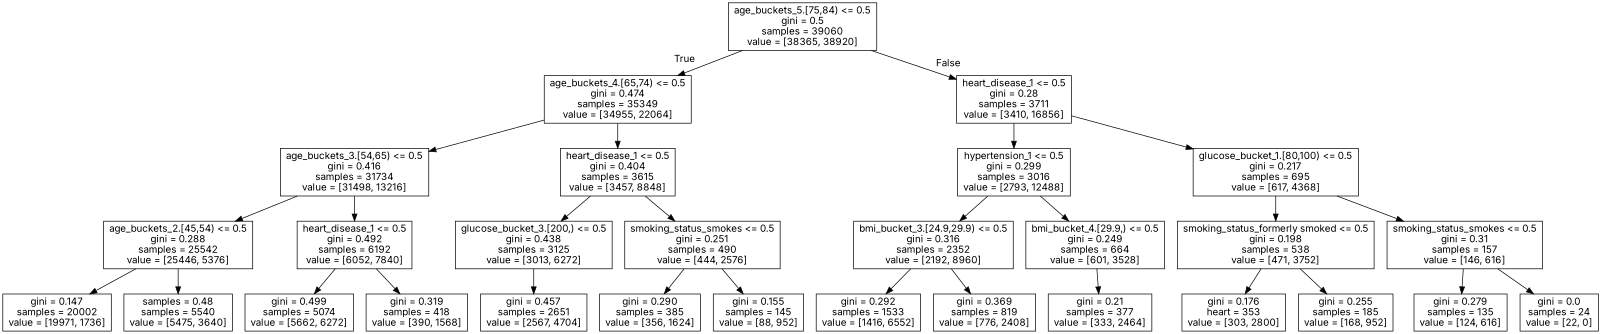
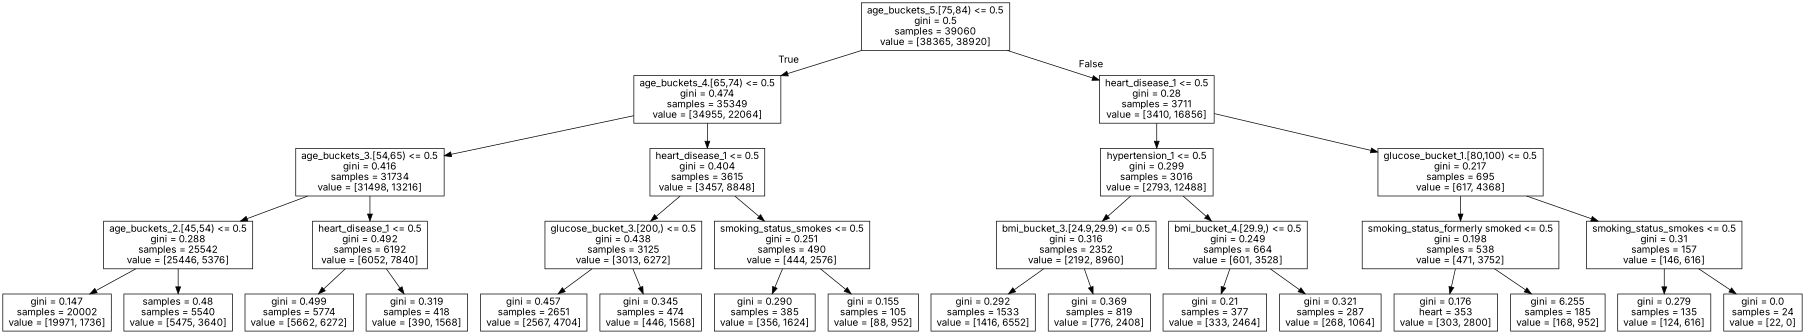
  digraph {
    fontname=Inter
    node [fontname=Inter shape=box]
    edge [fontname=Inter]
    n1 [label="age_buckets_5.[75,84) <= 0.5\ngini = 0.5\nsamples = 39060\nvalue = [38365, 38920]"]
    n2 [label="age_buckets_4.[65,74) <= 0.5\ngini = 0.474\nsamples = 35349\nvalue = [34955, 22064]"]
    n3 [label="heart_disease_1 <= 0.5\ngini = 0.28\nsamples = 3711\nvalue = [3410, 16856]"]
    n4 [label="age_buckets_3.[54,65) <= 0.5\ngini = 0.416\nsamples = 31734\nvalue = [31498, 13216]"]
    n5 [label="heart_disease_1 <= 0.5\ngini = 0.404\nsamples = 3615\nvalue = [3457, 8848]"]
    n6 [label="hypertension_1 <= 0.5\ngini = 0.299\nsamples = 3016\nvalue = [2793, 12488]"]
    n7 [label="glucose_bucket_1.[80,100) <= 0.5\ngini = 0.217\nsamples = 695\nvalue = [617, 4368]"]
    n8 [label="age_buckets_2.[45,54) <= 0.5\ngini = 0.288\nsamples = 25542\nvalue = [25446, 5376]"]
    n9 [label="heart_disease_1 <= 0.5\ngini = 0.492\nsamples = 6192\nvalue = [6052, 7840]"]
    n10 [label="glucose_bucket_3.[200,) <= 0.5\ngini = 0.438\nsamples = 3125\nvalue = [3013, 6272]"]
    n11 [label="smoking_status_smokes <= 0.5\ngini = 0.251\nsamples = 490\nvalue = [444, 2576]"]
    n12 [label="gini = 0.147\nsamples = 20002\nvalue = [19971, 1736]"]
    n13 [label="samples = 0.48\nsamples = 5540\nvalue = [5475, 3640]"]
-   n14 [label="gini = 0.499\nsamples = 5074\nvalue = [5662, 6272]"]
+   n14 [label="gini = 0.499\nsamples = 5774\nvalue = [5662, 6272]"]
    n15 [label="gini = 0.319\nsamples = 418\nvalue = [390, 1568]"]
    n16 [label="gini = 0.457\nsamples = 2651\nvalue = [2567, 4704]"]
+   n17 [label="gini = 0.345\nsamples = 474\nvalue = [446, 1568]"]
    n18 [label="gini = 0.290\nsamples = 385\nvalue = [356, 1624]"]
-   n19 [label="gini = 0.155\nsamples = 145\nvalue = [88, 952]"]
+   n19 [label="gini = 0.155\nsamples = 105\nvalue = [88, 952]"]
    n20 [label="bmi_bucket_3.[24.9,29.9) <= 0.5\ngini = 0.316\nsamples = 2352\nvalue = [2192, 8960]"]
    n21 [label="bmi_bucket_4.[29.9,) <= 0.5\ngini = 0.249\nsamples = 664\nvalue = [601, 3528]"]
    n22 [label="smoking_status_formerly smoked <= 0.5\ngini = 0.198\nsamples = 538\nvalue = [471, 3752]"]
    n23 [label="smoking_status_smokes <= 0.5\ngini = 0.31\nsamples = 157\nvalue = [146, 616]"]
    n24 [label="gini = 0.292\nsamples = 1533\nvalue = [1416, 6552]"]
    n25 [label="gini = 0.369\nsamples = 819\nvalue = [776, 2408]"]
    n26 [label="gini = 0.21\nsamples = 377\nvalue = [333, 2464]"]
+   n27 [label="gini = 0.321\nsamples = 287\nvalue = [268, 1064]"]
    n28 [label="gini = 0.176\nheart = 353\nvalue = [303, 2800]"]
-   n29 [label="gini = 0.255\nsamples = 185\nvalue = [168, 952]"]
+   n29 [label="gini = 6.255\nsamples = 185\nvalue = [168, 952]"]
    n30 [label="gini = 0.279\nsamples = 135\nvalue = [124, 616]"]
    n31 [label="gini = 0.0\nsamples = 24\nvalue = [22, 0]"]
    n1 -> n2 [headlabel=True labelangle=45 labeldistance=2.5]
    n1 -> n3 [headlabel=False labelangle=-45 labeldistance=2.5]
    n2 -> n4
    n2 -> n5
    n3 -> n6
    n3 -> n7
    n4 -> n8
    n4 -> n9
    n5 -> n10
    n5 -> n11
    n6 -> n20
    n6 -> n21
    n7 -> n22
    n7 -> n23
    n8 -> n12
    n8 -> n13
    n9 -> n14
    n9 -> n15
    n10 -> n16
+   n10 -> n17
    n11 -> n18
    n11 -> n19
    n20 -> n24
    n20 -> n25
    n21 -> n26
+   n21 -> n27
    n22 -> n28
    n22 -> n29
    n23 -> n30
    n23 -> n31
  }
